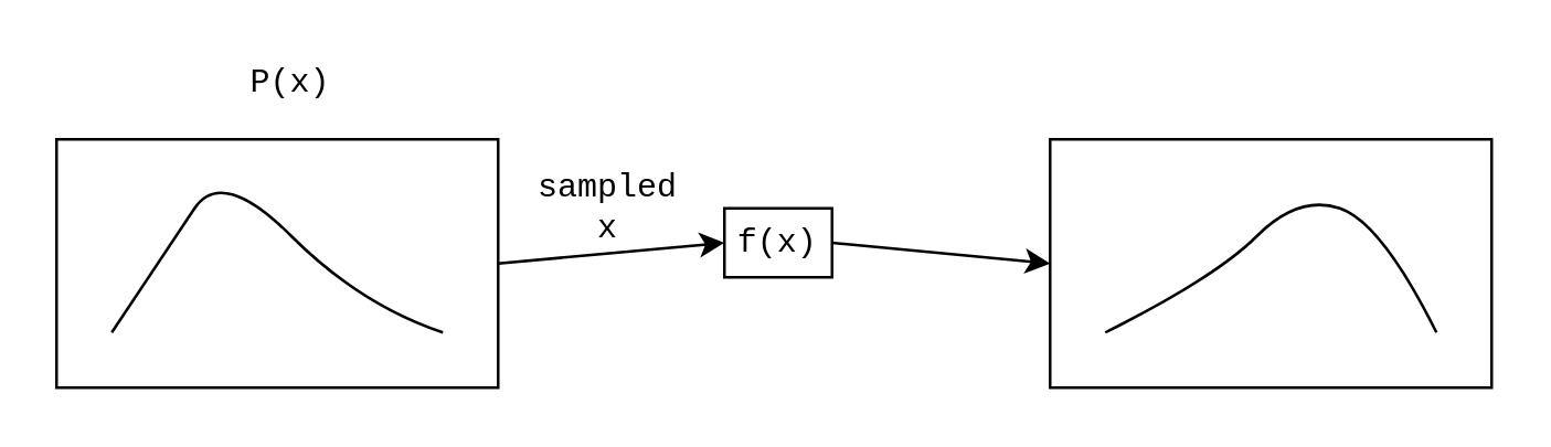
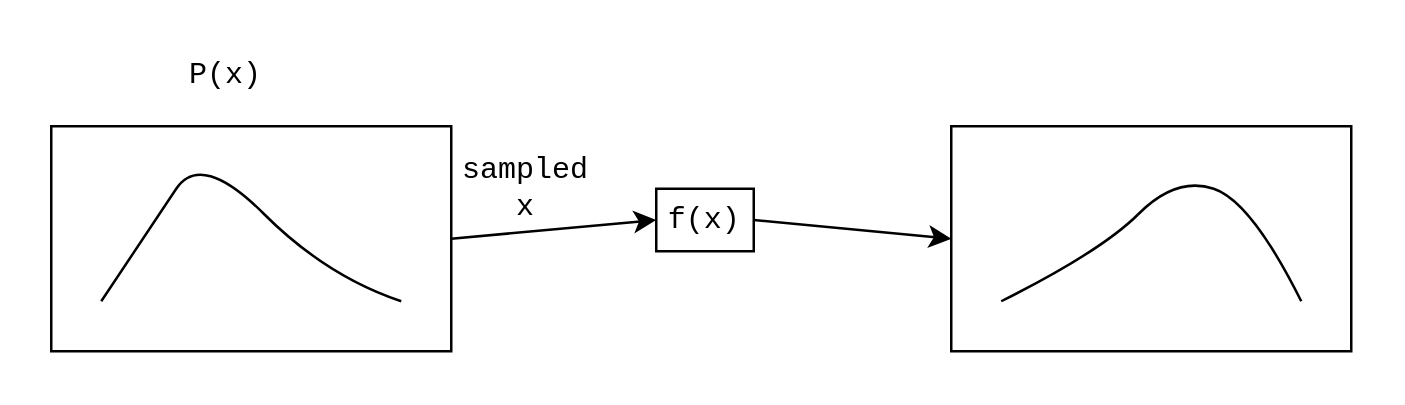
  <mxCell id="0" />
  <mxCell id="1" parent="0" />
  <mxCell id="2" value="" style="rounded=0;whiteSpace=wrap;html=1;fontFamily=Courier New;" parent="1" vertex="1"><mxGeometry x="20" y="50" width="160" height="90" as="geometry" /></mxCell>
  <mxCell id="3" value="" style="curved=1;endArrow=none;html=1;endFill=0;fontFamily=Courier New;" parent="1" edge="1"><mxGeometry width="50" height="50" relative="1" as="geometry"><mxPoint x="160" y="120" as="sourcePoint" /><mxPoint x="40" y="120" as="targetPoint" /><Array as="points"><mxPoint x="130" y="110" /><mxPoint x="80" y="60" /><mxPoint x="60" y="90" /></Array></mxGeometry></mxCell>
  <mxCell id="4" value="f(x)" style="rounded=0;whiteSpace=wrap;html=1;fontFamily=Courier New;" parent="1" vertex="1"><mxGeometry x="262" y="75" width="39" height="25" as="geometry" /></mxCell>
  <mxCell id="5" value="" style="endArrow=classic;html=1;exitX=1;exitY=0.5;exitDx=0;exitDy=0;entryX=0;entryY=0.5;entryDx=0;entryDy=0;fontFamily=Courier New;" parent="1" source="2" target="4" edge="1"><mxGeometry width="50" height="50" relative="1" as="geometry"><mxPoint x="50" y="210" as="sourcePoint" /><mxPoint x="100" y="160" as="targetPoint" /></mxGeometry></mxCell>
  <mxCell id="6" value="" style="endArrow=classic;html=1;exitX=1;exitY=0.5;exitDx=0;exitDy=0;entryX=0;entryY=0.5;entryDx=0;entryDy=0;fontFamily=Courier New;" parent="1" source="4" edge="1"><mxGeometry width="50" height="50" relative="1" as="geometry"><mxPoint x="50" y="210" as="sourcePoint" /><mxPoint x="380" y="95" as="targetPoint" /></mxGeometry></mxCell>
  <mxCell id="7" value="" style="rounded=0;whiteSpace=wrap;html=1;fontFamily=Courier New;" parent="1" vertex="1"><mxGeometry x="380" y="50" width="160" height="90" as="geometry" /></mxCell>
  <mxCell id="8" value="" style="curved=1;endArrow=none;html=1;endFill=0;fontFamily=Courier New;" parent="1" edge="1"><mxGeometry width="50" height="50" relative="1" as="geometry"><mxPoint x="520" y="120" as="sourcePoint" /><mxPoint x="400" y="120" as="targetPoint" /><Array as="points"><mxPoint x="500" y="80" /><mxPoint x="470" y="70" /><mxPoint x="440" y="100" /></Array></mxGeometry></mxCell>
- <mxCell id="9" value="P(x)" style="text;html=1;strokeColor=none;fillColor=none;align=center;verticalAlign=middle;whiteSpace=wrap;rounded=0;fontFamily=Courier New;" parent="1" vertex="1"><mxGeometry x="85" y="20" width="40" height="20" as="geometry" /></mxCell>
- <mxCell id="10" value="sampled&lt;br&gt;x" style="text;html=1;strokeColor=none;fillColor=none;align=center;verticalAlign=middle;whiteSpace=wrap;rounded=0;fontFamily=Courier New;" parent="1" vertex="1"><mxGeometry x="200" y="65" width="40" height="20" as="geometry" /></mxCell>
+ <mxCell id="9" value="P(x)" style="text;html=1;strokeColor=none;fillColor=none;align=center;verticalAlign=middle;whiteSpace=wrap;rounded=0;fontFamily=Courier New;" parent="1" vertex="1"><mxGeometry x="70" y="20" width="40" height="20" as="geometry" /></mxCell>
+ <mxCell id="10" value="sampled&lt;br&gt;x" style="text;html=1;strokeColor=none;fillColor=none;align=center;verticalAlign=middle;whiteSpace=wrap;rounded=0;fontFamily=Courier New;" parent="1" vertex="1"><mxGeometry x="190" y="65" width="40" height="20" as="geometry" /></mxCell>
